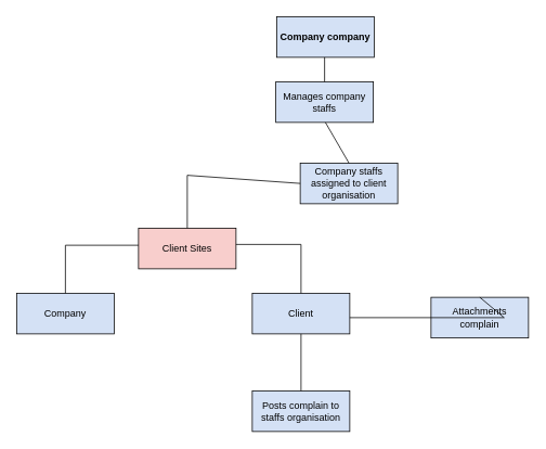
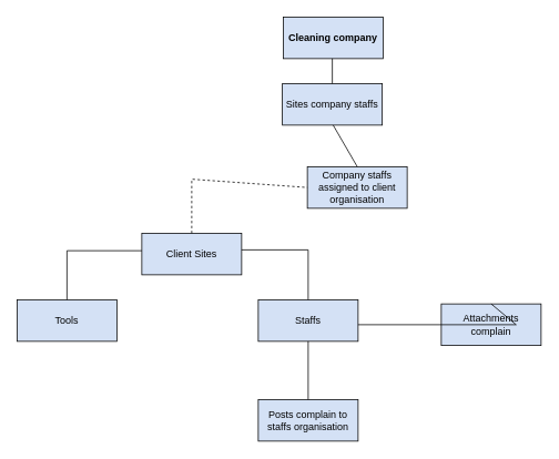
  <mxCell id="0" />
  <mxCell id="1" parent="0" />
- <mxCell id="2" value="&lt;b&gt;Company company&lt;/b&gt;" style="rounded=0;whiteSpace=wrap;html=1;fillColor=#D4E1F5;" vertex="1" parent="1"><mxGeometry x="340" y="20" width="120" height="50" as="geometry" /></mxCell>
- <mxCell id="3" value="Manages company staffs" style="rounded=0;whiteSpace=wrap;html=1;fillColor=#D4E1F5;" vertex="1" parent="1"><mxGeometry x="339" y="100" width="120" height="50" as="geometry" /></mxCell>
+ <mxCell id="2" value="&lt;b&gt;Cleaning company&lt;/b&gt;" style="rounded=0;whiteSpace=wrap;html=1;fillColor=#D4E1F5;" vertex="1" parent="1"><mxGeometry x="340" y="20" width="120" height="50" as="geometry" /></mxCell>
+ <mxCell id="3" value="Sites company staffs" style="rounded=0;whiteSpace=wrap;html=1;fillColor=#D4E1F5;" vertex="1" parent="1"><mxGeometry x="339" y="100" width="120" height="50" as="geometry" /></mxCell>
  <mxCell id="4" value="Company staffs assigned to client organisation" style="rounded=0;whiteSpace=wrap;html=1;fillColor=#D4E1F5;" vertex="1" parent="1"><mxGeometry x="369" y="200" width="120" height="50" as="geometry" /></mxCell>
  <mxCell id="5" value="Attachments complain" style="rounded=0;whiteSpace=wrap;html=1;fillColor=#D4E1F5;" vertex="1" parent="1"><mxGeometry x="530" y="365" width="120" height="50" as="geometry" /></mxCell>
- <mxCell id="6" value="Client Sites" style="rounded=0;whiteSpace=wrap;html=1;fillColor=#f8cecc;" vertex="1" parent="1"><mxGeometry x="170" y="280" width="120" height="50" as="geometry" /></mxCell>
- <mxCell id="7" value="Company" style="rounded=0;whiteSpace=wrap;html=1;fillColor=#D4E1F5;" vertex="1" parent="1"><mxGeometry x="20" y="360" width="120" height="50" as="geometry" /></mxCell>
- <mxCell id="8" value="Client" style="rounded=0;whiteSpace=wrap;html=1;fillColor=#D4E1F5;" vertex="1" parent="1"><mxGeometry x="310" y="360" width="120" height="50" as="geometry" /></mxCell>
+ <mxCell id="6" value="Client Sites" style="rounded=0;whiteSpace=wrap;html=1;fillColor=#D4E1F5;" vertex="1" parent="1"><mxGeometry x="170" y="280" width="120" height="50" as="geometry" /></mxCell>
+ <mxCell id="7" value="Tools" style="rounded=0;whiteSpace=wrap;html=1;fillColor=#D4E1F5;" vertex="1" parent="1"><mxGeometry x="20" y="360" width="120" height="50" as="geometry" /></mxCell>
+ <mxCell id="8" value="Staffs" style="rounded=0;whiteSpace=wrap;html=1;fillColor=#D4E1F5;" vertex="1" parent="1"><mxGeometry x="310" y="360" width="120" height="50" as="geometry" /></mxCell>
  <mxCell id="9" value="Posts complain to staffs organisation" style="rounded=0;whiteSpace=wrap;html=1;fillColor=#D4E1F5;" vertex="1" parent="1"><mxGeometry x="310" y="480" width="120" height="50" as="geometry" /></mxCell>
  <mxCell id="10" value="" style="endArrow=none;html=1;rounded=0;exitX=0.5;exitY=0;exitDx=0;exitDy=0;" edge="1" parent="1" source="3"><mxGeometry width="50" height="50" relative="1" as="geometry"><mxPoint x="374" y="110" as="sourcePoint" /><mxPoint x="399" y="70" as="targetPoint" /></mxGeometry></mxCell>
- <mxCell id="11" value="" style="endArrow=none;html=1;rounded=0;exitX=0.5;exitY=0;exitDx=0;exitDy=0;entryX=0;entryY=0.5;entryDx=0;entryDy=0;" edge="1" parent="1" source="6" target="4"><mxGeometry width="50" height="50" relative="1" as="geometry"><mxPoint x="180" y="280" as="sourcePoint" /><mxPoint x="230" y="230" as="targetPoint" /><Array as="points"><mxPoint x="230" y="215" /></Array></mxGeometry></mxCell>
+ <mxCell id="11" value="" style="endArrow=none;html=1;rounded=0;exitX=0.5;exitY=0;exitDx=0;exitDy=0;entryX=0;entryY=0.5;entryDx=0;entryDy=0;dashed=1;" edge="1" parent="1" source="6" target="4"><mxGeometry width="50" height="50" relative="1" as="geometry"><mxPoint x="180" y="280" as="sourcePoint" /><mxPoint x="230" y="230" as="targetPoint" /><Array as="points"><mxPoint x="230" y="215" /></Array></mxGeometry></mxCell>
  <mxCell id="12" value="" style="endArrow=none;html=1;rounded=0;" edge="1" parent="1"><mxGeometry width="50" height="50" relative="1" as="geometry"><mxPoint x="80" y="360" as="sourcePoint" /><mxPoint x="170" y="301" as="targetPoint" /><Array as="points"><mxPoint x="80" y="301" /></Array></mxGeometry></mxCell>
  <mxCell id="13" value="" style="endArrow=none;html=1;rounded=0;entryX=0.5;entryY=0;entryDx=0;entryDy=0;" edge="1" parent="1" target="8"><mxGeometry width="50" height="50" relative="1" as="geometry"><mxPoint x="290" y="300" as="sourcePoint" /><mxPoint x="400" y="360" as="targetPoint" /><Array as="points"><mxPoint x="370" y="300" /></Array></mxGeometry></mxCell>
  <mxCell id="14" value="" style="endArrow=none;html=1;rounded=0;entryX=0.5;entryY=1;entryDx=0;entryDy=0;" edge="1" parent="1" target="8"><mxGeometry width="50" height="50" relative="1" as="geometry"><mxPoint x="370" y="480" as="sourcePoint" /><mxPoint x="420" y="430" as="targetPoint" /></mxGeometry></mxCell>
  <mxCell id="15" value="" style="endArrow=none;html=1;rounded=0;elbow=vertical;entryX=0.5;entryY=0;entryDx=0;entryDy=0;" edge="1" parent="1" target="5"><mxGeometry width="50" height="50" relative="1" as="geometry"><mxPoint x="430" y="390" as="sourcePoint" /><mxPoint x="480" y="340" as="targetPoint" /><Array as="points"><mxPoint x="620" y="390" /></Array></mxGeometry></mxCell>
  <mxCell id="16" value="" style="endArrow=none;html=1;rounded=0;elbow=vertical;exitX=0.5;exitY=0;exitDx=0;exitDy=0;" edge="1" parent="1" source="4"><mxGeometry width="50" height="50" relative="1" as="geometry"><mxPoint x="350" y="200" as="sourcePoint" /><mxPoint x="400" y="150" as="targetPoint" /></mxGeometry></mxCell>
